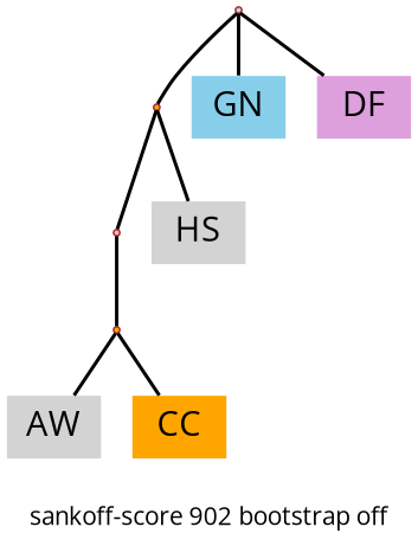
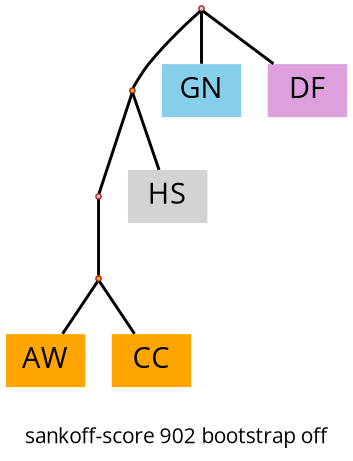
  graph {
    fontname="Open Sans"
    label="sankoff-score 902 bootstrap off"
    node [color=brown fillcolor=orange fontname="Open Sans" fontsize=20 shape=plaintext style=filled]
    edge [fontname="Open Sans" style=bold]
-   n1 [color=purple fillcolor=lightgrey label=AW]
+   n1 [color=purple label=AW]
    n2 [color=blue label=CC]
    8 [shape=point]
    9 [fillcolor=lightpink shape=point]
    n5 [color=black fillcolor=lightgrey label=HS]
    6 [shape=point]
    n7 [color=black fillcolor=skyblue label=GN]
    7 [fillcolor=lightgrey shape=point]
    n9 [color=blue fillcolor=plum label=DF]
    8 -- n1
    8 -- n2
    9 -- 8
    6 -- 9
    6 -- n5
    7 -- 6
    7 -- n7
    7 -- n9
  }
